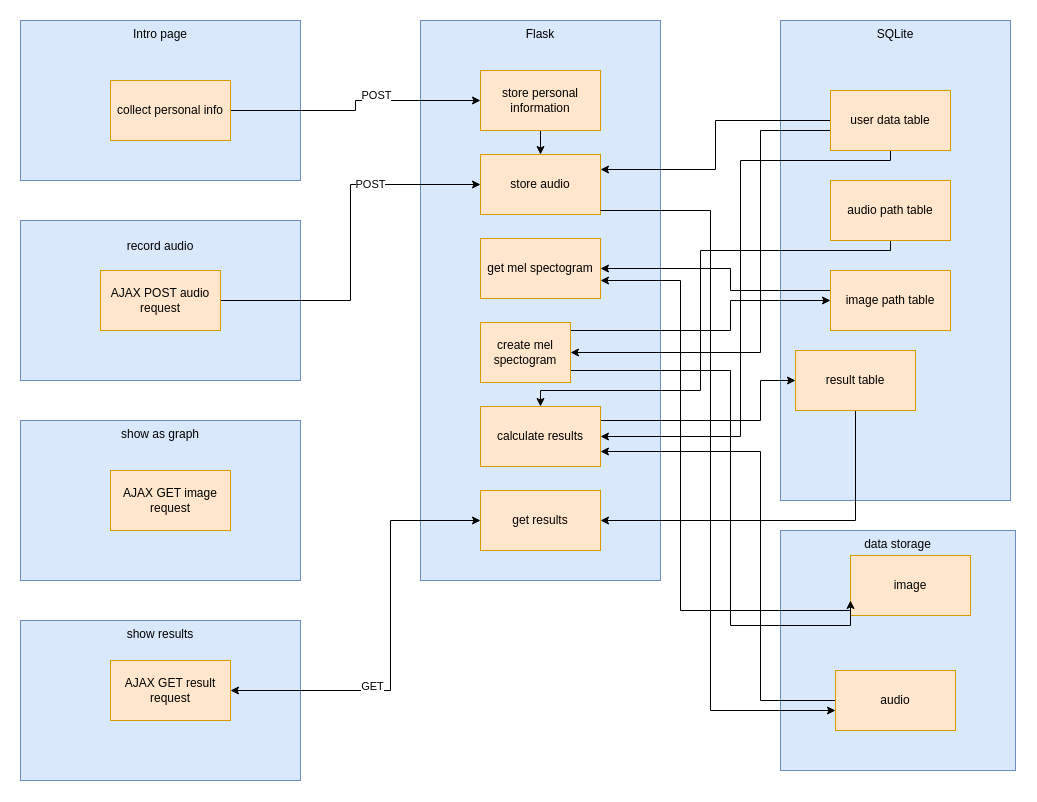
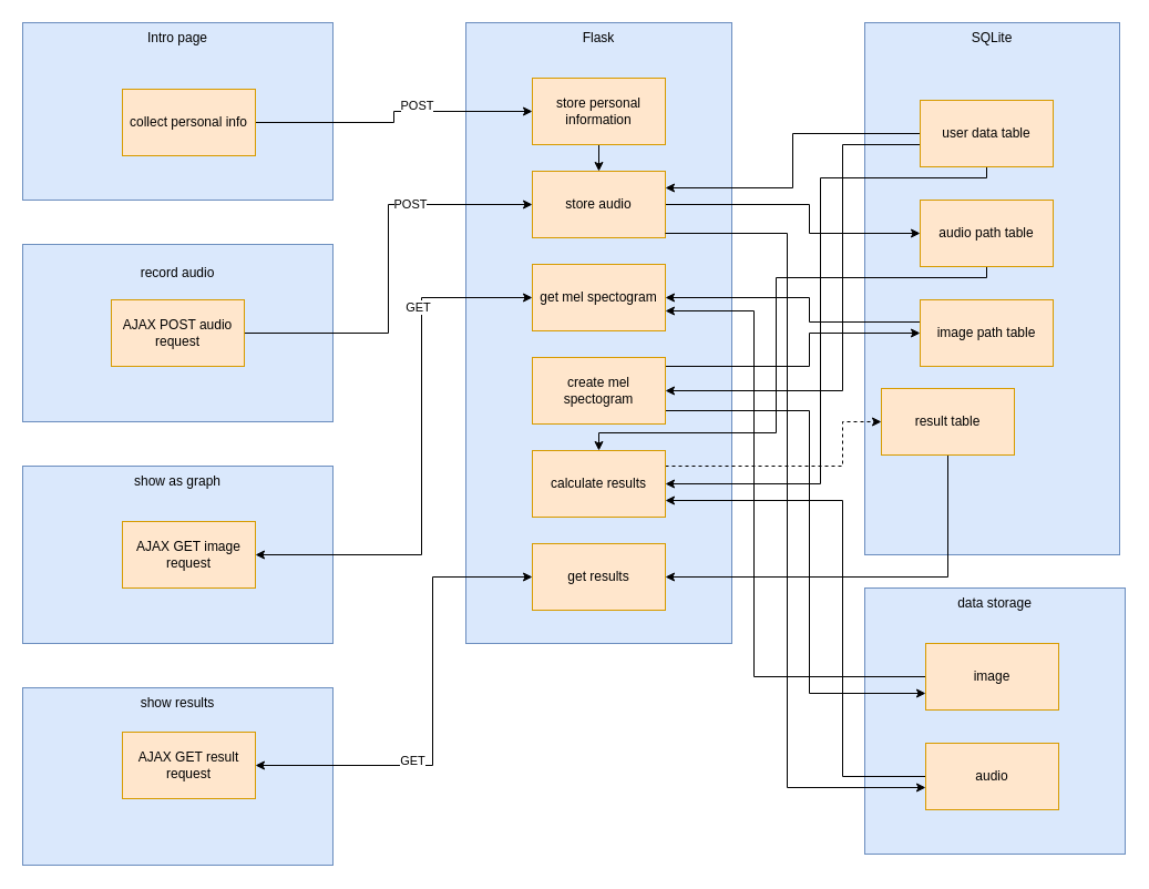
  <mxCell id="0" />
  <mxCell id="1" parent="0" />
  <mxCell id="2" value="Intro page" style="rounded=0;whiteSpace=wrap;html=1;fillColor=#dae8fc;strokeColor=#6c8ebf;verticalAlign=top;" vertex="1" parent="1"><mxGeometry x="20" y="20" width="280" height="160" as="geometry" /></mxCell>
  <mxCell id="3" value="&lt;p style=&quot;line-height: 1.2&quot; align=&quot;center&quot;&gt;record audio&lt;/p&gt;" style="rounded=0;whiteSpace=wrap;html=1;fillColor=#dae8fc;strokeColor=#6c8ebf;align=center;verticalAlign=top;" vertex="1" parent="1"><mxGeometry x="20" y="220" width="280" height="160" as="geometry" /></mxCell>
  <mxCell id="4" value="Flask" style="rounded=0;whiteSpace=wrap;html=1;fillColor=#dae8fc;strokeColor=#6c8ebf;verticalAlign=top;" vertex="1" parent="1"><mxGeometry x="420" y="20" width="240" height="560" as="geometry" /></mxCell>
  <mxCell id="5" value="show as graph" style="rounded=0;whiteSpace=wrap;html=1;fillColor=#dae8fc;strokeColor=#6c8ebf;verticalAlign=top;" vertex="1" parent="1"><mxGeometry x="20" y="420" width="280" height="160" as="geometry" /></mxCell>
  <mxCell id="6" value="SQLite" style="rounded=0;whiteSpace=wrap;html=1;fillColor=#dae8fc;strokeColor=#6c8ebf;verticalAlign=top;" vertex="1" parent="1"><mxGeometry x="780" y="20" width="230" height="480" as="geometry" /></mxCell>
  <mxCell id="7" style="edgeStyle=orthogonalEdgeStyle;rounded=0;orthogonalLoop=1;jettySize=auto;html=1;startArrow=classic;startFill=1;endArrow=none;endFill=0;" edge="1" parent="1" source="8" target="34"><mxGeometry relative="1" as="geometry"><Array as="points"><mxPoint x="730" y="268" /><mxPoint x="730" y="290" /></Array></mxGeometry></mxCell>
  <mxCell id="8" value="get mel spectogram" style="rounded=0;whiteSpace=wrap;html=1;fillColor=#ffe6cc;strokeColor=#d79b00;flipH=1;flipV=1;" vertex="1" parent="1"><mxGeometry x="480" y="238" width="120" height="60" as="geometry" /></mxCell>
+ <mxCell id="9" style="edgeStyle=orthogonalEdgeStyle;rounded=0;orthogonalLoop=1;jettySize=auto;html=1;startArrow=none;startFill=0;" edge="1" parent="1" source="10" target="33"><mxGeometry relative="1" as="geometry"><Array as="points"><mxPoint x="730" y="184" /><mxPoint x="730" y="210" /></Array></mxGeometry></mxCell>
  <mxCell id="10" value="store audio" style="rounded=0;whiteSpace=wrap;html=1;fillColor=#ffe6cc;strokeColor=#d79b00;flipH=1;flipV=1;" vertex="1" parent="1"><mxGeometry x="480" y="154" width="120" height="60" as="geometry" /></mxCell>
  <mxCell id="11" style="edgeStyle=orthogonalEdgeStyle;rounded=0;orthogonalLoop=1;jettySize=auto;html=1;" edge="1" parent="1" source="13" target="16"><mxGeometry relative="1" as="geometry" /></mxCell>
  <mxCell id="12" value="POST" style="edgeLabel;html=1;align=center;verticalAlign=middle;resizable=0;points=[];" vertex="1" connectable="0" parent="11"><mxGeometry x="0.192" y="6" relative="1" as="geometry"><mxPoint as="offset" /></mxGeometry></mxCell>
  <mxCell id="13" value="collect personal info" style="rounded=0;whiteSpace=wrap;html=1;fillColor=#ffe6cc;strokeColor=#d79b00;" vertex="1" parent="1"><mxGeometry x="110" y="80" width="120" height="60" as="geometry" /></mxCell>
  <mxCell id="14" value="show results" style="rounded=0;whiteSpace=wrap;html=1;fillColor=#dae8fc;strokeColor=#6c8ebf;verticalAlign=top;" vertex="1" parent="1"><mxGeometry x="20" y="620" width="280" height="160" as="geometry" /></mxCell>
  <mxCell id="15" style="edgeStyle=orthogonalEdgeStyle;rounded=0;orthogonalLoop=1;jettySize=auto;html=1;startArrow=none;startFill=0;" edge="1" parent="1" source="16" target="10"><mxGeometry relative="1" as="geometry" /></mxCell>
  <mxCell id="16" value="store personal information" style="rounded=0;whiteSpace=wrap;html=1;fillColor=#ffe6cc;strokeColor=#d79b00;flipH=1;flipV=1;" vertex="1" parent="1"><mxGeometry x="480" y="70" width="120" height="60" as="geometry" /></mxCell>
  <mxCell id="17" style="edgeStyle=orthogonalEdgeStyle;rounded=0;orthogonalLoop=1;jettySize=auto;html=1;startArrow=classic;startFill=1;endArrow=none;endFill=0;" edge="1" parent="1" source="18" target="40"><mxGeometry relative="1" as="geometry" /></mxCell>
  <mxCell id="18" value="get results" style="rounded=0;whiteSpace=wrap;html=1;fillColor=#ffe6cc;strokeColor=#d79b00;flipH=1;flipV=1;" vertex="1" parent="1"><mxGeometry x="480" y="490" width="120" height="60" as="geometry" /></mxCell>
  <mxCell id="19" style="edgeStyle=orthogonalEdgeStyle;rounded=0;orthogonalLoop=1;jettySize=auto;html=1;entryX=0;entryY=0.5;entryDx=0;entryDy=0;" edge="1" parent="1" source="21" target="10"><mxGeometry relative="1" as="geometry" /></mxCell>
  <mxCell id="20" value="POST" style="edgeLabel;html=1;align=center;verticalAlign=middle;resizable=0;points=[];" vertex="1" connectable="0" parent="19"><mxGeometry x="0.412" y="1" relative="1" as="geometry"><mxPoint as="offset" /></mxGeometry></mxCell>
  <mxCell id="21" value="AJAX POST audio request" style="rounded=0;whiteSpace=wrap;html=1;fillColor=#ffe6cc;strokeColor=#d79b00;" vertex="1" parent="1"><mxGeometry x="100" y="270" width="120" height="60" as="geometry" /></mxCell>
+ <mxCell id="22" style="edgeStyle=orthogonalEdgeStyle;rounded=0;orthogonalLoop=1;jettySize=auto;html=1;entryX=0;entryY=0.5;entryDx=0;entryDy=0;startArrow=classic;startFill=1;" edge="1" parent="1" source="24" target="8"><mxGeometry relative="1" as="geometry"><Array as="points"><mxPoint x="380" y="500" /><mxPoint x="380" y="268" /></Array></mxGeometry></mxCell>
+ <mxCell id="23" value="GET" style="edgeLabel;html=1;align=center;verticalAlign=middle;resizable=0;points=[];" vertex="1" connectable="0" parent="22"><mxGeometry x="0.551" y="4" relative="1" as="geometry"><mxPoint as="offset" /></mxGeometry></mxCell>
  <mxCell id="24" value="AJAX GET image request" style="rounded=0;whiteSpace=wrap;html=1;fillColor=#ffe6cc;strokeColor=#d79b00;" vertex="1" parent="1"><mxGeometry x="110" y="470" width="120" height="60" as="geometry" /></mxCell>
  <mxCell id="25" style="edgeStyle=orthogonalEdgeStyle;rounded=0;orthogonalLoop=1;jettySize=auto;html=1;startArrow=classic;startFill=1;" edge="1" parent="1" source="27" target="18"><mxGeometry relative="1" as="geometry"><Array as="points"><mxPoint x="390" y="690" /><mxPoint x="390" y="520" /></Array></mxGeometry></mxCell>
  <mxCell id="26" value="GET" style="edgeLabel;html=1;align=center;verticalAlign=middle;resizable=0;points=[];" vertex="1" connectable="0" parent="25"><mxGeometry x="-0.328" y="5" relative="1" as="geometry"><mxPoint as="offset" /></mxGeometry></mxCell>
  <mxCell id="27" value="AJAX GET result request" style="rounded=0;whiteSpace=wrap;html=1;fillColor=#ffe6cc;strokeColor=#d79b00;" vertex="1" parent="1"><mxGeometry x="110" y="660" width="120" height="60" as="geometry" /></mxCell>
  <mxCell id="28" style="edgeStyle=orthogonalEdgeStyle;rounded=0;orthogonalLoop=1;jettySize=auto;html=1;entryX=1;entryY=0.25;entryDx=0;entryDy=0;startArrow=none;startFill=0;endArrow=classic;endFill=1;" edge="1" parent="1" source="31" target="10"><mxGeometry relative="1" as="geometry" /></mxCell>
  <mxCell id="29" style="edgeStyle=orthogonalEdgeStyle;rounded=0;orthogonalLoop=1;jettySize=auto;html=1;entryX=1;entryY=0.5;entryDx=0;entryDy=0;startArrow=none;startFill=0;endArrow=classic;endFill=1;" edge="1" parent="1" source="31" target="46"><mxGeometry relative="1" as="geometry"><Array as="points"><mxPoint x="760" y="130" /><mxPoint x="760" y="352" /></Array></mxGeometry></mxCell>
  <mxCell id="30" style="edgeStyle=orthogonalEdgeStyle;rounded=0;orthogonalLoop=1;jettySize=auto;html=1;entryX=1;entryY=0.5;entryDx=0;entryDy=0;startArrow=none;startFill=0;endArrow=classic;endFill=1;" edge="1" parent="1" source="31" target="43"><mxGeometry relative="1" as="geometry"><Array as="points"><mxPoint x="890" y="160" /><mxPoint x="740" y="160" /><mxPoint x="740" y="436" /></Array></mxGeometry></mxCell>
  <mxCell id="31" value="user data table" style="rounded=0;whiteSpace=wrap;html=1;fillColor=#ffe6cc;strokeColor=#d79b00;" vertex="1" parent="1"><mxGeometry x="830" y="90" width="120" height="60" as="geometry" /></mxCell>
  <mxCell id="32" style="edgeStyle=orthogonalEdgeStyle;rounded=0;orthogonalLoop=1;jettySize=auto;html=1;startArrow=none;startFill=0;endArrow=classic;endFill=1;" edge="1" parent="1" source="33" target="43"><mxGeometry relative="1" as="geometry"><Array as="points"><mxPoint x="890" y="250" /><mxPoint x="700" y="250" /><mxPoint x="700" y="390" /><mxPoint x="540" y="390" /></Array></mxGeometry></mxCell>
  <mxCell id="33" value="audio path table" style="rounded=0;whiteSpace=wrap;html=1;fillColor=#ffe6cc;strokeColor=#d79b00;" vertex="1" parent="1"><mxGeometry x="830" y="180" width="120" height="60" as="geometry" /></mxCell>
  <mxCell id="34" value="image path table" style="rounded=0;whiteSpace=wrap;html=1;fillColor=#ffe6cc;strokeColor=#d79b00;" vertex="1" parent="1"><mxGeometry x="830" y="270" width="120" height="60" as="geometry" /></mxCell>
  <mxCell id="35" value="data storage" style="rounded=0;whiteSpace=wrap;html=1;fillColor=#dae8fc;strokeColor=#6c8ebf;verticalAlign=top;" vertex="1" parent="1"><mxGeometry x="780" y="530" width="235" height="240" as="geometry" /></mxCell>
  <mxCell id="36" style="edgeStyle=orthogonalEdgeStyle;rounded=0;orthogonalLoop=1;jettySize=auto;html=1;startArrow=none;startFill=0;" edge="1" parent="1" source="37" target="8"><mxGeometry relative="1" as="geometry"><Array as="points"><mxPoint x="680" y="610" /><mxPoint x="680" y="280" /></Array></mxGeometry></mxCell>
- <mxCell id="37" value="image " style="rounded=0;whiteSpace=wrap;html=1;fillColor=#ffe6cc;strokeColor=#d79b00;" vertex="1" parent="1"><mxGeometry x="850" y="555" width="120" height="60" as="geometry" /></mxCell>
+ <mxCell id="37" value="image " style="rounded=0;whiteSpace=wrap;html=1;fillColor=#ffe6cc;strokeColor=#d79b00;" vertex="1" parent="1"><mxGeometry x="835" y="580" width="120" height="60" as="geometry" /></mxCell>
  <mxCell id="38" style="edgeStyle=orthogonalEdgeStyle;rounded=0;orthogonalLoop=1;jettySize=auto;html=1;entryX=1;entryY=0.75;entryDx=0;entryDy=0;startArrow=none;startFill=0;" edge="1" parent="1" source="39" target="43"><mxGeometry relative="1" as="geometry"><Array as="points"><mxPoint x="760" y="700" /><mxPoint x="760" y="451" /></Array></mxGeometry></mxCell>
  <mxCell id="39" value="audio" style="rounded=0;whiteSpace=wrap;html=1;fillColor=#ffe6cc;strokeColor=#d79b00;" vertex="1" parent="1"><mxGeometry x="835" y="670" width="120" height="60" as="geometry" /></mxCell>
  <mxCell id="40" value="result table" style="rounded=0;whiteSpace=wrap;html=1;fillColor=#ffe6cc;strokeColor=#d79b00;" vertex="1" parent="1"><mxGeometry x="795" y="350" width="120" height="60" as="geometry" /></mxCell>
  <mxCell id="41" style="edgeStyle=orthogonalEdgeStyle;rounded=0;orthogonalLoop=1;jettySize=auto;html=1;startArrow=none;startFill=0;" edge="1" parent="1" source="10" target="39"><mxGeometry relative="1" as="geometry"><Array as="points"><mxPoint x="710" y="210" /><mxPoint x="710" y="710" /></Array></mxGeometry></mxCell>
- <mxCell id="42" style="edgeStyle=orthogonalEdgeStyle;rounded=0;orthogonalLoop=1;jettySize=auto;html=1;startArrow=none;startFill=0;" edge="1" parent="1" source="43" target="40"><mxGeometry relative="1" as="geometry"><Array as="points"><mxPoint x="760" y="420" /><mxPoint x="760" y="380" /></Array></mxGeometry></mxCell>
+ <mxCell id="42" style="edgeStyle=orthogonalEdgeStyle;rounded=0;orthogonalLoop=1;jettySize=auto;html=1;startArrow=none;startFill=0;dashed=1;" edge="1" parent="1" source="43" target="40"><mxGeometry relative="1" as="geometry"><Array as="points"><mxPoint x="760" y="420" /><mxPoint x="760" y="380" /></Array></mxGeometry></mxCell>
  <mxCell id="43" value="calculate results" style="rounded=0;whiteSpace=wrap;html=1;fillColor=#ffe6cc;strokeColor=#d79b00;flipH=1;flipV=1;" vertex="1" parent="1"><mxGeometry x="480" y="406" width="120" height="60" as="geometry" /></mxCell>
  <mxCell id="44" style="edgeStyle=orthogonalEdgeStyle;rounded=0;orthogonalLoop=1;jettySize=auto;html=1;entryX=0;entryY=0.75;entryDx=0;entryDy=0;startArrow=none;startFill=0;" edge="1" parent="1" source="46" target="37"><mxGeometry relative="1" as="geometry"><Array as="points"><mxPoint x="730" y="370" /><mxPoint x="730" y="625" /></Array></mxGeometry></mxCell>
  <mxCell id="45" style="edgeStyle=orthogonalEdgeStyle;rounded=0;orthogonalLoop=1;jettySize=auto;html=1;startArrow=none;startFill=0;endArrow=classic;endFill=1;" edge="1" parent="1" source="46" target="34"><mxGeometry relative="1" as="geometry"><Array as="points"><mxPoint x="730" y="330" /><mxPoint x="730" y="300" /></Array></mxGeometry></mxCell>
- <mxCell id="46" value="create mel spectogram" style="rounded=0;whiteSpace=wrap;html=1;fillColor=#ffe6cc;strokeColor=#d79b00;flipH=1;flipV=1;" vertex="1" parent="1"><mxGeometry x="480" y="322" width="90" height="60" as="geometry" /></mxCell>
+ <mxCell id="46" value="create mel spectogram" style="rounded=0;whiteSpace=wrap;html=1;fillColor=#ffe6cc;strokeColor=#d79b00;flipH=1;flipV=1;" vertex="1" parent="1"><mxGeometry x="480" y="322" width="120" height="60" as="geometry" /></mxCell>
